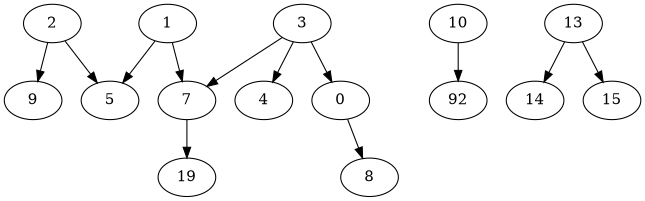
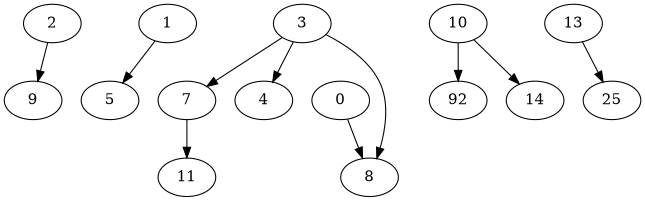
  digraph {
    1 [alpha=29.14]
    5 [alpha=48.90]
    7 [alpha=47.11]
-   11 [alpha=41.84 label=19]
+   11 [alpha=41.84]
    10 [alpha=25.38]
    n6 [alpha=23.81 label=92]
    14 [alpha=43.70]
    13 [alpha=35.92]
-   15 [alpha=27.80]
+   15 [alpha=27.80 label=25]
    2 [alpha=23.79]
    9 [alpha=43.73]
    3 [alpha=34.59]
    4 [alpha=33.10]
    n14 [alpha=38.61 label=0]
    8 [alpha=40.39]
    1 -> 5
-   1 -> 7
    7 -> 11
    10 -> n6
-   13 -> 14
+   10 -> 14
    13 -> 15
-   2 -> 5
    2 -> 9
    3 -> 7
    3 -> 4
-   3 -> n14
+   3 -> 8
    n14 -> 8
  }
